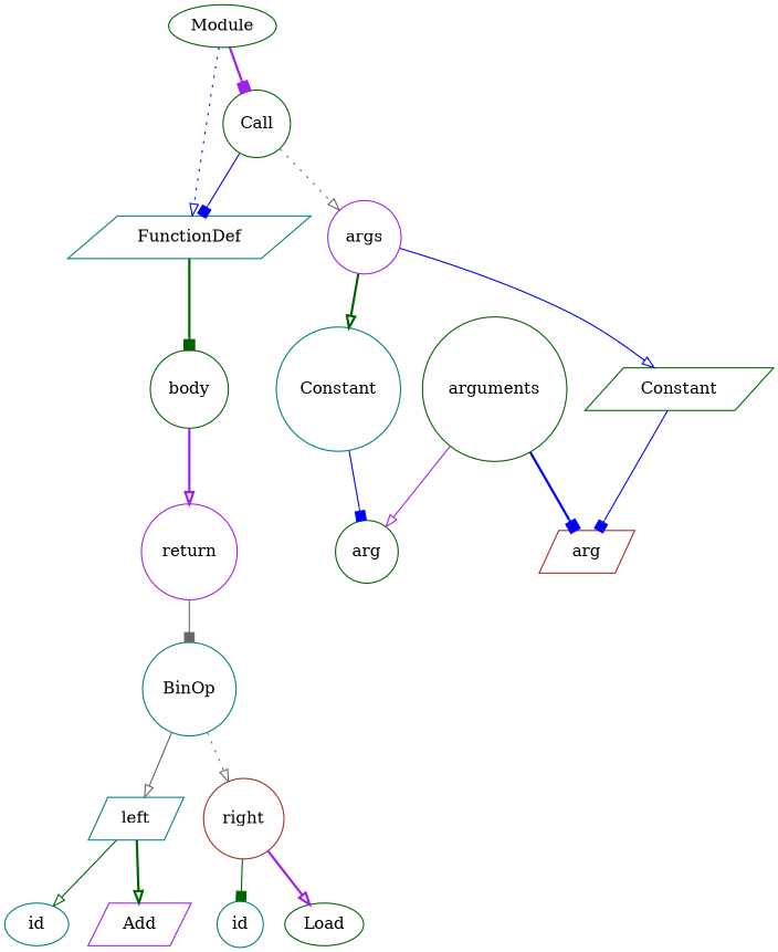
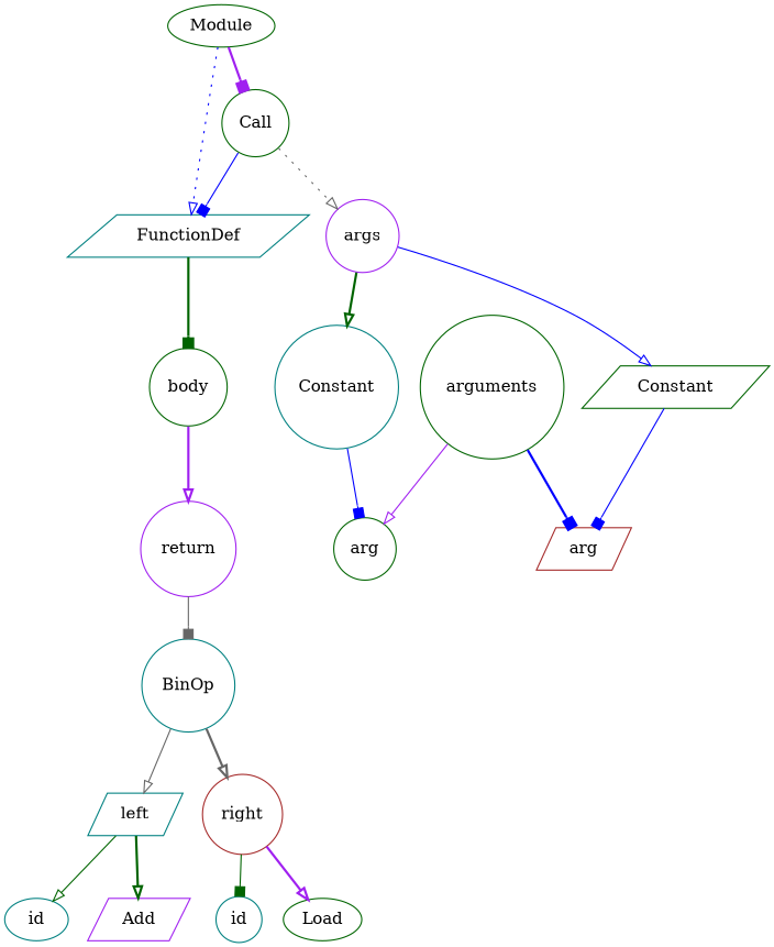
  digraph {
    rankdir=TD
    node [color=darkgreen shape=circle]
    edge [arrowhead=onormal color=blue style=solid]
    n1 [label=Module shape=ellipse]
    n2 [color=teal label=FunctionDef shape=parallelogram]
    n3 [label=Call]
    n4 [label=body]
    n5 [color=purple label=args]
    n6 [label=arguments]
    n7 [label=arg]
    n8 [color=brown label=arg shape=parallelogram]
    n9 [color=purple label=return]
    n10 [color=teal label=BinOp]
    n11 [color=teal label=left shape=parallelogram]
    n12 [color=brown label=right]
    n13 [color=teal label=id shape=ellipse]
    n14 [color=purple label=Add shape=parallelogram]
    n15 [color=teal label=id]
    n16 [label=Load shape=ellipse]
    n17 [color=teal label=Constant]
    n18 [label=Constant shape=parallelogram]
    n1 -> n2 [style=dotted]
    n1 -> n3 [arrowhead=box color=purple style=bold]
    n2 -> n4 [arrowhead=box color=darkgreen style=bold]
    n3 -> n2 [arrowhead=box]
    n3 -> n5 [color=gray40 style=dotted]
    n4 -> n9 [color=purple style=bold]
    n5 -> n17 [color=darkgreen style=bold]
    n5 -> n18
    n6 -> n7 [color=purple]
    n6 -> n8 [arrowhead=box style=bold]
    n9 -> n10 [arrowhead=box color=gray40]
    n10 -> n11 [color=gray40]
-   n10 -> n12 [color=gray40 style=dotted]
+   n10 -> n12 [color=gray40 style=bold]
    n11 -> n13 [color=darkgreen]
    n11 -> n14 [color=darkgreen style=bold]
    n12 -> n15 [arrowhead=box color=darkgreen]
    n12 -> n16 [color=purple style=bold]
    n17 -> n7 [arrowhead=box]
    n18 -> n8 [arrowhead=box]
  }
